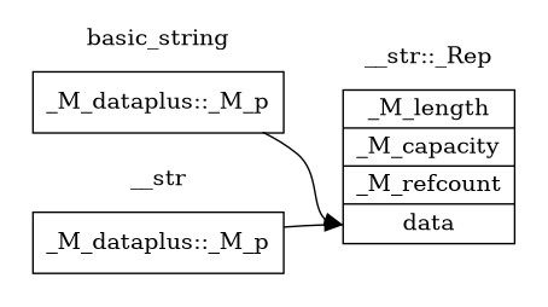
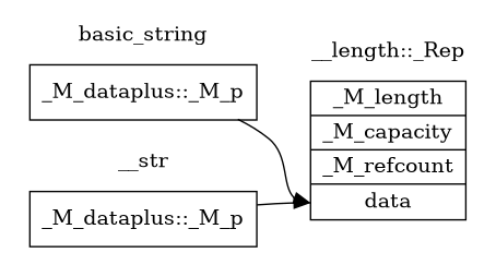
  digraph {
    rankdir=LR
    node [shape=record]
    edge [headport=f3]
    n1 [label="<f0>_M_length|<f1>_M_capacity|<f2>_M_refcount|<f3>data"]
    n2 [label="_M_dataplus::_M_p"]
    n3 [label="_M_dataplus::_M_p"]
    subgraph cluster_1 {
      color=white
-     label="__str::_Rep"
+     label="__length::_Rep"
      n1
    }
    subgraph cluster_2 {
      color=white
      label=basic_string
      n2
    }
    subgraph cluster_3 {
      color=white
      label=__str
      n3
    }
    n2 -> n1
    n3 -> n1
  }
